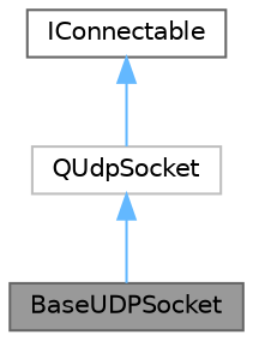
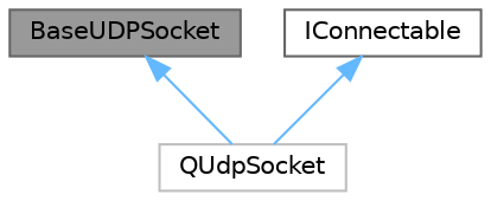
  digraph {
    node [color=gray40 fillcolor=white fontname=Helvetica fontsize=10 shape=box style=filled]
    edge [color=steelblue1 dir=back fontname=Helvetica fontsize=10 labelfontname=Helvetica labelfontsize=10 style=solid]
    n1 [fillcolor=grey60 fontcolor=black height=0.2 label=BaseUDPSocket width=0.4]
    n2 [color=grey75 height=0.2 label=QUdpSocket width=0.4]
    n3 [height=0.2 label=IConnectable width=0.4]
-   n2 -> n1
+   n1 -> n2
    n3 -> n2
  }
